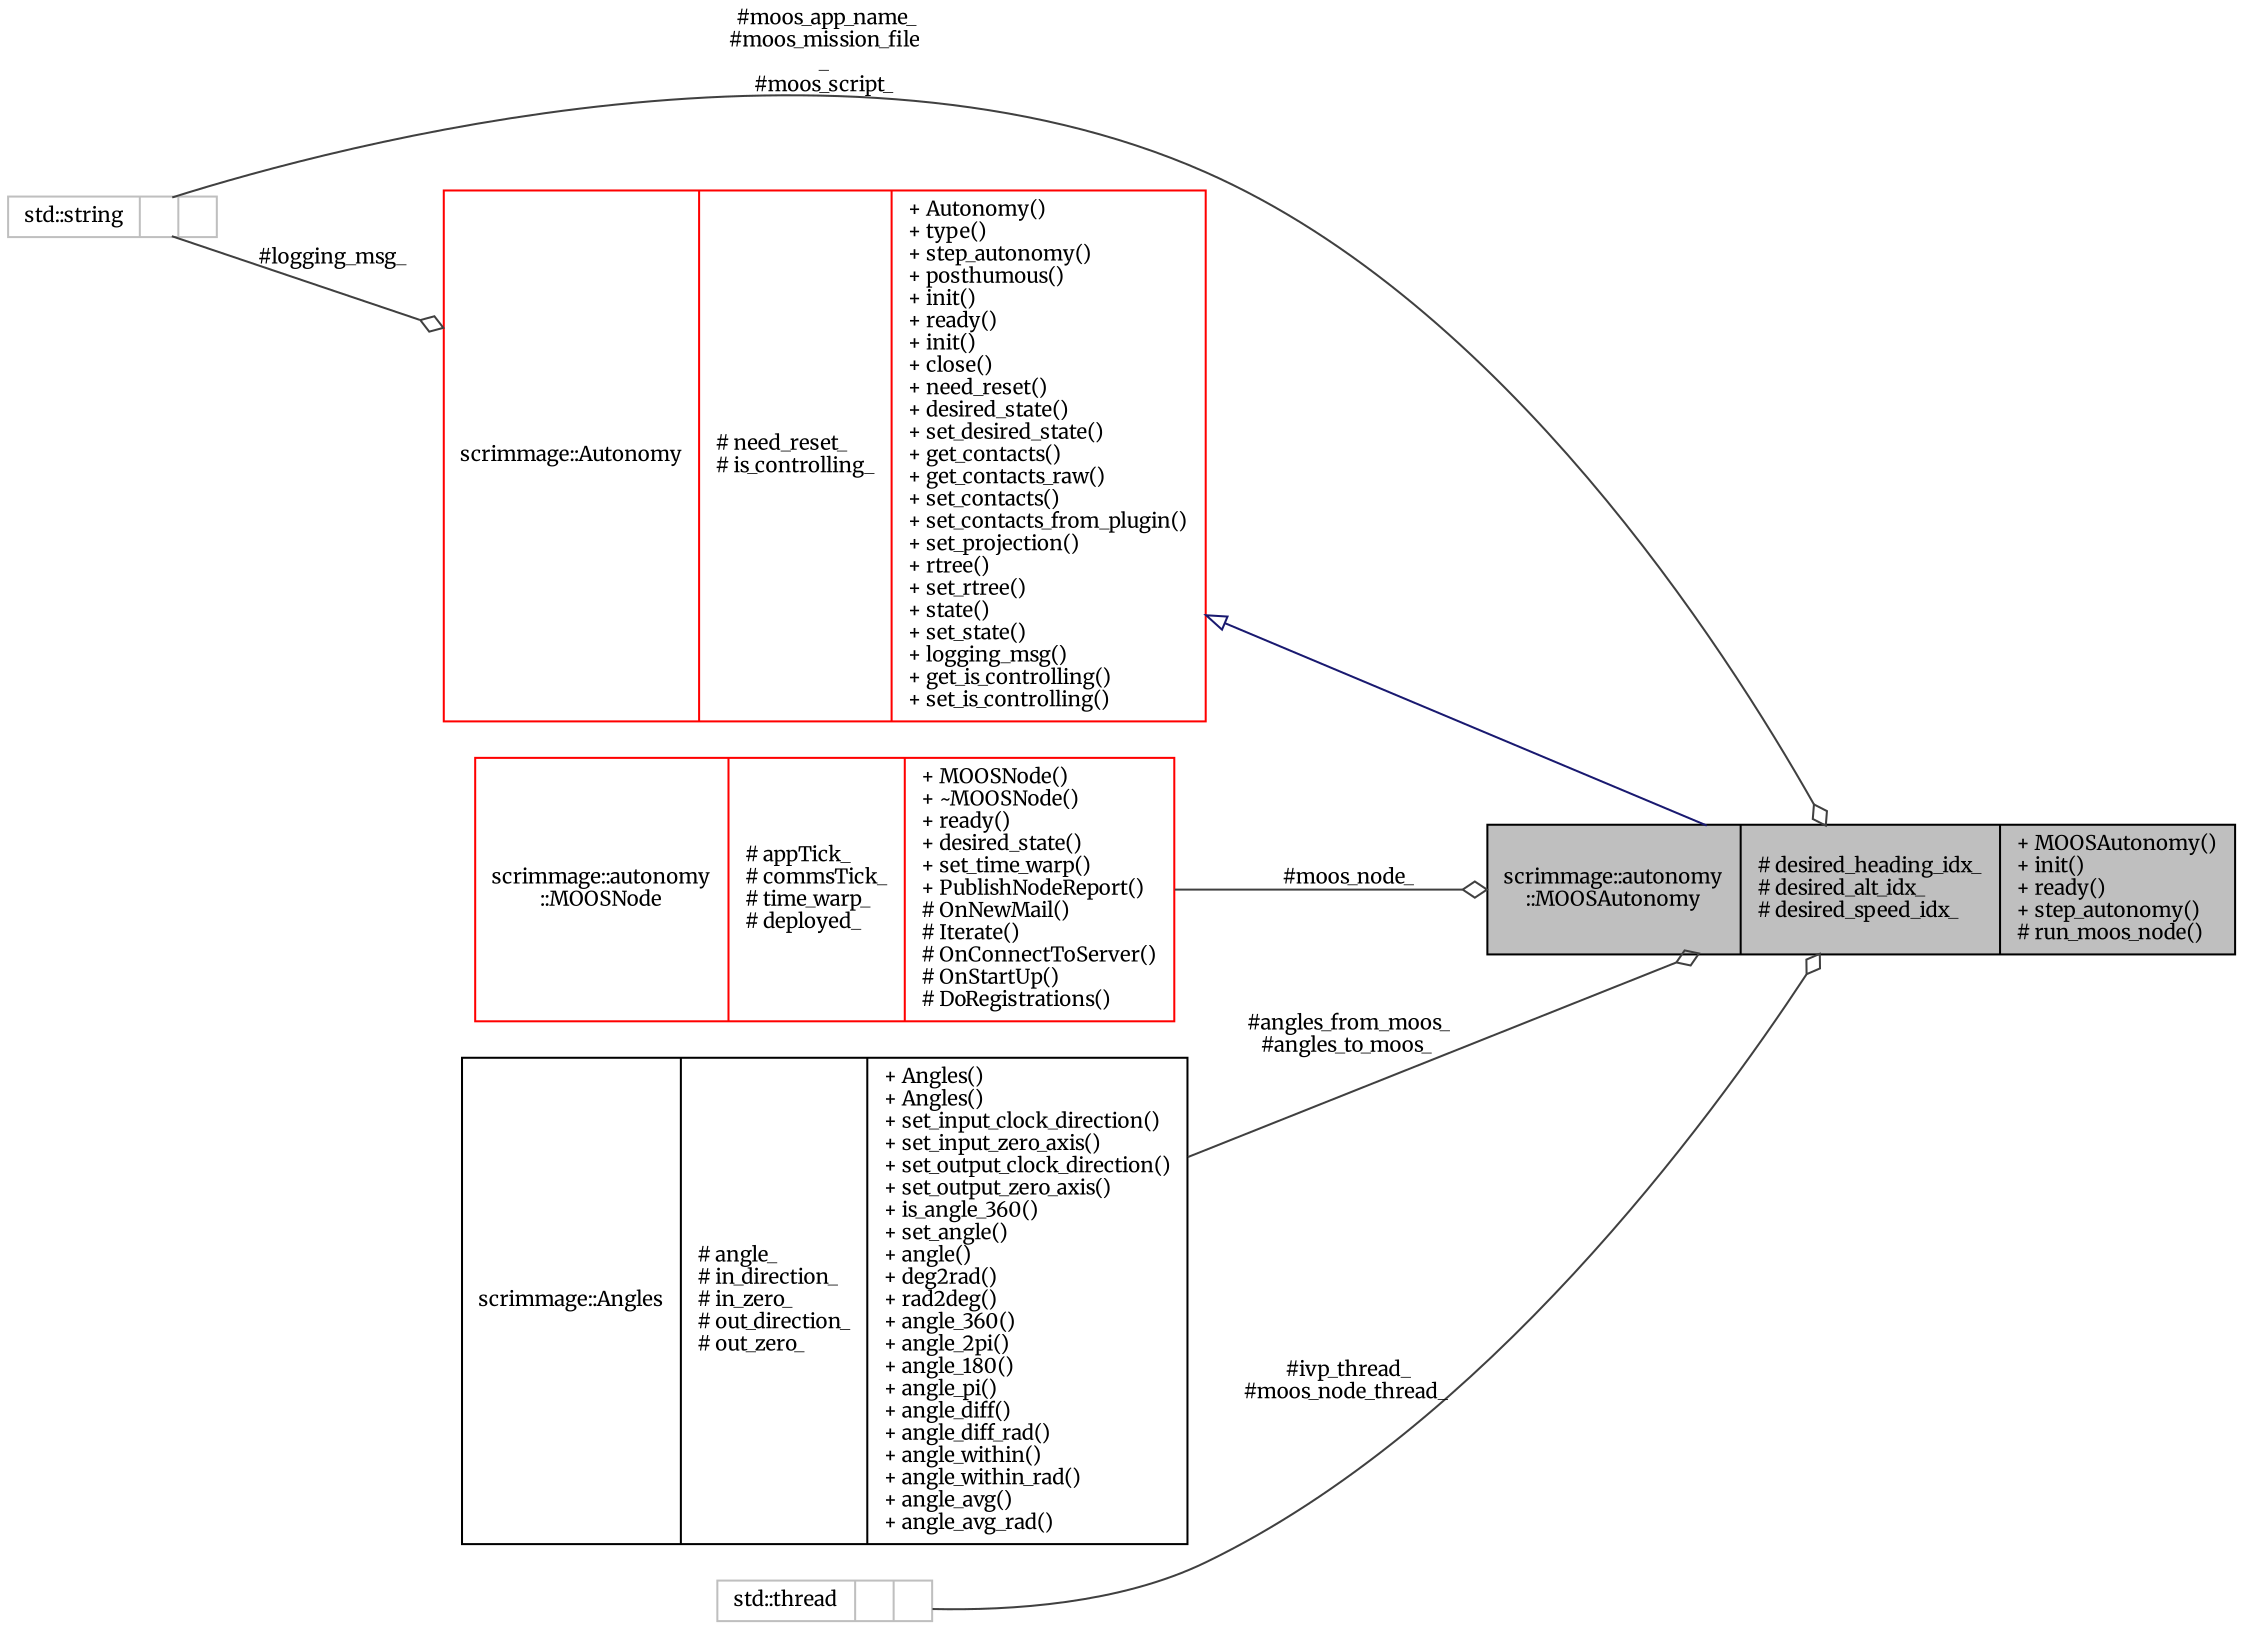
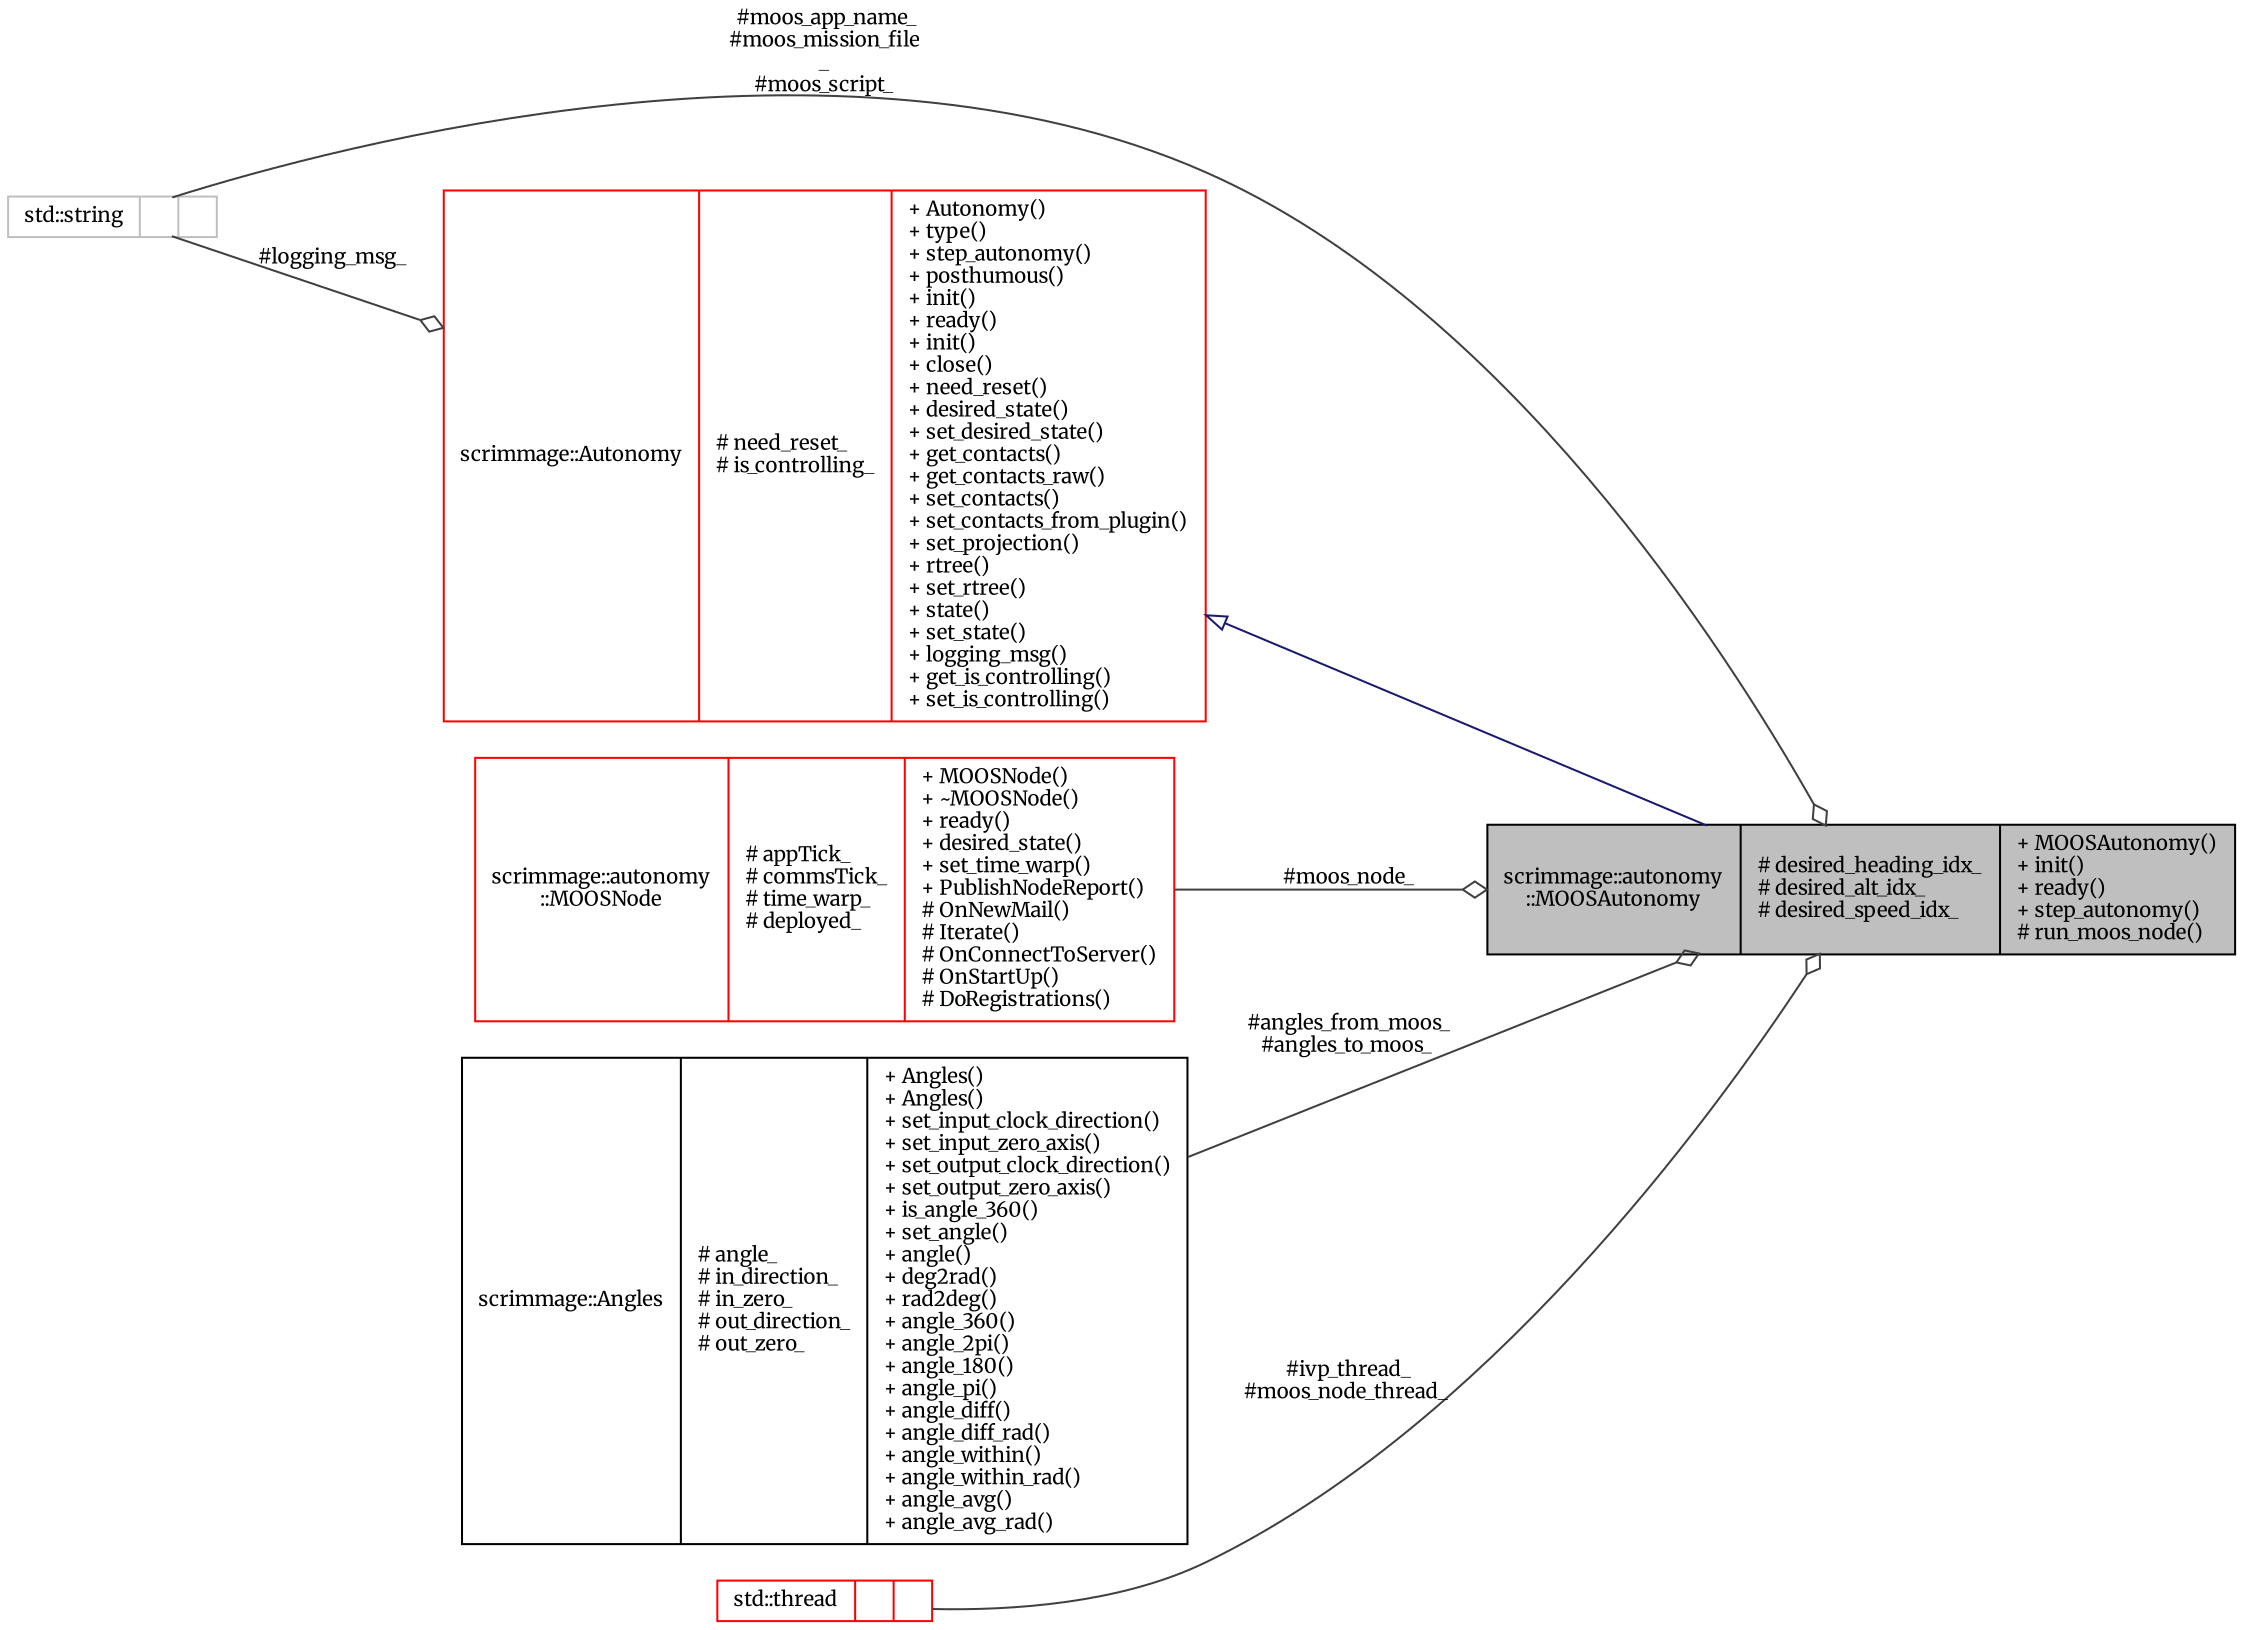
  digraph {
    rankdir=LR
    fontname=Merriweather
    node [color=black fillcolor=white fontname=Merriweather fontsize=10 shape=record style=filled]
    edge [color=grey25 fontname=Merriweather fontsize=10 labelfontname=Helvetica labelfontsize=10 style=solid arrowhead=odiamond]
    n1 [fillcolor=grey75 fontcolor=black height=0.2 label="{scrimmage::autonomy\l::MOOSAutonomy\n|# desired_heading_idx_\l# desired_alt_idx_\l# desired_speed_idx_\l|+ MOOSAutonomy()\l+ init()\l+ ready()\l+ step_autonomy()\l# run_moos_node()\l}" width=0.4]
    n2 [color=red height=0.2 label="{scrimmage::Autonomy\n|# need_reset_\l# is_controlling_\l|+ Autonomy()\l+ type()\l+ step_autonomy()\l+ posthumous()\l+ init()\l+ ready()\l+ init()\l+ close()\l+ need_reset()\l+ desired_state()\l+ set_desired_state()\l+ get_contacts()\l+ get_contacts_raw()\l+ set_contacts()\l+ set_contacts_from_plugin()\l+ set_projection()\l+ rtree()\l+ set_rtree()\l+ state()\l+ set_state()\l+ logging_msg()\l+ get_is_controlling()\l+ set_is_controlling()\l}" width=0.4]
    n3 [color=grey75 height=0.2 label="{std::string\n||}" width=0.4]
    n4 [color=red height=0.2 label="{scrimmage::autonomy\l::MOOSNode\n|# appTick_\l# commsTick_\l# time_warp_\l# deployed_\l|+ MOOSNode()\l+ ~MOOSNode()\l+ ready()\l+ desired_state()\l+ set_time_warp()\l+ PublishNodeReport()\l# OnNewMail()\l# Iterate()\l# OnConnectToServer()\l# OnStartUp()\l# DoRegistrations()\l}" width=0.4]
    n5 [height=0.2 label="{scrimmage::Angles\n|# angle_\l# in_direction_\l# in_zero_\l# out_direction_\l# out_zero_\l|+ Angles()\l+ Angles()\l+ set_input_clock_direction()\l+ set_input_zero_axis()\l+ set_output_clock_direction()\l+ set_output_zero_axis()\l+ is_angle_360()\l+ set_angle()\l+ angle()\l+ deg2rad()\l+ rad2deg()\l+ angle_360()\l+ angle_2pi()\l+ angle_180()\l+ angle_pi()\l+ angle_diff()\l+ angle_diff_rad()\l+ angle_within()\l+ angle_within_rad()\l+ angle_avg()\l+ angle_avg_rad()\l}" width=0.4]
-   n6 [color=grey75 height=0.2 label="{std::thread\n||}" width=0.4]
+   n6 [color=red height=0.2 label="{std::thread\n||}" width=0.4]
    n2 -> n1 [arrowtail=onormal color=midnightblue dir=back arrowhead=""]
    n3 -> n1 [label=" #moos_app_name_\n#moos_mission_file\l_\n#moos_script_"]
    n3 -> n2 [label=" #logging_msg_"]
    n4 -> n1 [label=" #moos_node_"]
    n5 -> n1 [label=" #angles_from_moos_\n#angles_to_moos_"]
    n6 -> n1 [label=" #ivp_thread_\n#moos_node_thread_"]
  }
